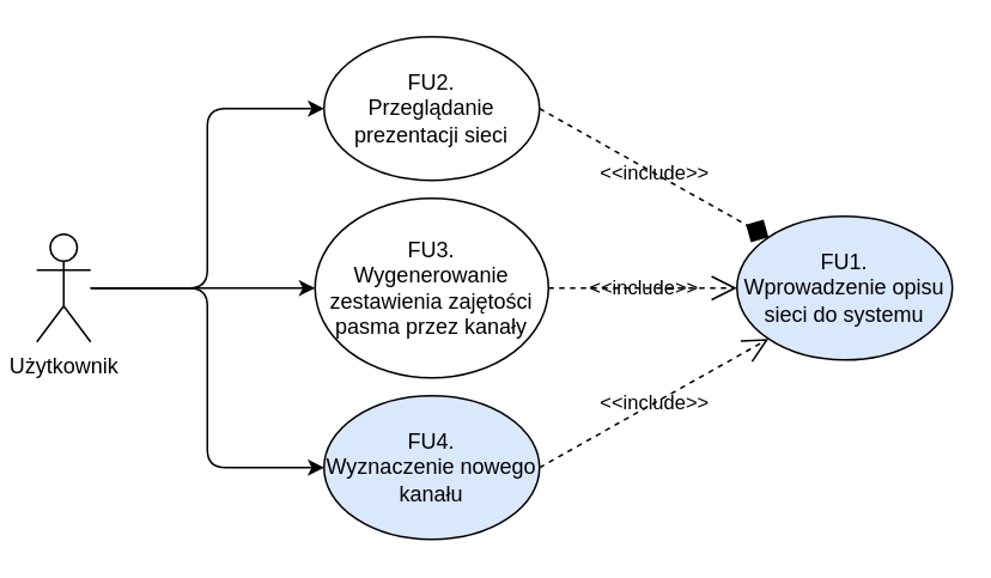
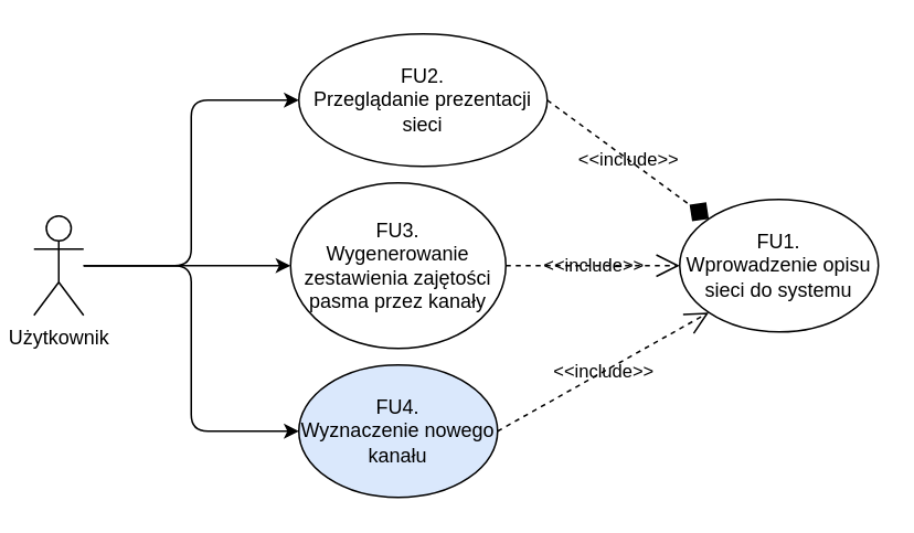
  <mxCell id="0" />
  <mxCell id="1" parent="0" />
  <mxCell id="2" style="edgeStyle=orthogonalEdgeStyle;orthogonalLoop=1;jettySize=auto;html=1;entryX=0;entryY=0.5;entryDx=0;entryDy=0;fontColor=default;labelBackgroundColor=none;" parent="1" source="5" target="7" edge="1"><mxGeometry relative="1" as="geometry" /></mxCell>
  <mxCell id="3" style="edgeStyle=orthogonalEdgeStyle;orthogonalLoop=1;jettySize=auto;html=1;entryX=0;entryY=0.5;entryDx=0;entryDy=0;fontColor=default;labelBackgroundColor=none;" parent="1" source="5" target="8" edge="1"><mxGeometry relative="1" as="geometry" /></mxCell>
  <mxCell id="4" style="edgeStyle=orthogonalEdgeStyle;orthogonalLoop=1;jettySize=auto;html=1;entryX=0;entryY=0.5;entryDx=0;entryDy=0;fontColor=default;labelBackgroundColor=none;" parent="1" source="5" target="9" edge="1"><mxGeometry relative="1" as="geometry" /></mxCell>
  <mxCell id="5" value="&lt;div&gt;Użytkownik&lt;/div&gt;" style="shape=umlActor;verticalLabelPosition=bottom;verticalAlign=top;html=1;outlineConnect=0;labelBackgroundColor=none;" parent="1" vertex="1"><mxGeometry x="20" y="130" width="30" height="60" as="geometry" /></mxCell>
- <mxCell id="6" value="&lt;div&gt;FU1.&lt;/div&gt;&lt;div&gt;Wprowadzenie opisu sieci do systemu&lt;br&gt;&lt;/div&gt;" style="ellipse;whiteSpace=wrap;html=1;labelBackgroundColor=none;fillColor=#dae8fc;" parent="1" vertex="1"><mxGeometry x="410" y="120" width="120" height="80" as="geometry" /></mxCell>
- <mxCell id="7" value="&lt;div&gt;FU2.&lt;/div&gt;&lt;div&gt;Przeglądanie prezentacji sieci&lt;br&gt;&lt;/div&gt;" style="ellipse;whiteSpace=wrap;html=1;labelBackgroundColor=none;" parent="1" vertex="1"><mxGeometry x="180" y="20" width="120" height="80" as="geometry" /></mxCell>
+ <mxCell id="6" value="&lt;div&gt;FU1.&lt;/div&gt;&lt;div&gt;Wprowadzenie opisu sieci do systemu&lt;br&gt;&lt;/div&gt;" style="ellipse;whiteSpace=wrap;html=1;labelBackgroundColor=none;" parent="1" vertex="1"><mxGeometry x="410" y="120" width="120" height="80" as="geometry" /></mxCell>
+ <mxCell id="7" value="&lt;div&gt;FU2.&lt;/div&gt;&lt;div&gt;Przeglądanie prezentacji sieci&lt;br&gt;&lt;/div&gt;" style="ellipse;whiteSpace=wrap;html=1;labelBackgroundColor=none;" parent="1" vertex="1"><mxGeometry x="180" y="20" width="150" height="80" as="geometry" /></mxCell>
  <mxCell id="8" value="&lt;div&gt;FU3.&lt;/div&gt;&lt;div&gt;Wygenerowanie zestawienia zajętości pasma przez kanały&lt;br&gt;&lt;/div&gt;" style="ellipse;whiteSpace=wrap;html=1;labelBackgroundColor=none;" parent="1" vertex="1"><mxGeometry x="175" y="110" width="130" height="100" as="geometry" /></mxCell>
  <mxCell id="9" value="&lt;div&gt;FU4.&lt;/div&gt;&lt;div&gt;Wyznaczenie nowego kanału&lt;br&gt;&lt;/div&gt;" style="ellipse;whiteSpace=wrap;html=1;labelBackgroundColor=none;fillColor=#dae8fc;" parent="1" vertex="1"><mxGeometry x="180" y="220" width="120" height="80" as="geometry" /></mxCell>
  <mxCell id="10" value="&amp;lt;&amp;lt;include&amp;gt;&amp;gt;" style="endArrow=diamond;endSize=12;dashed=1;html=1;fontColor=default;exitX=1;exitY=0.5;exitDx=0;exitDy=0;entryX=0;entryY=0;entryDx=0;entryDy=0;labelBackgroundColor=none;" parent="1" source="7" target="6" edge="1"><mxGeometry width="160" relative="1" as="geometry"><mxPoint x="310" y="59.66" as="sourcePoint" /><mxPoint x="470" y="59.66" as="targetPoint" /></mxGeometry></mxCell>
  <mxCell id="11" value="&amp;lt;&amp;lt;include&amp;gt;&amp;gt;" style="endArrow=open;endSize=12;dashed=1;html=1;fontColor=default;exitX=1;exitY=0.5;exitDx=0;exitDy=0;entryX=0;entryY=0.5;entryDx=0;entryDy=0;labelBackgroundColor=none;" parent="1" source="8" target="6" edge="1"><mxGeometry width="160" relative="1" as="geometry"><mxPoint x="310" y="180" as="sourcePoint" /><mxPoint x="418" y="252" as="targetPoint" /></mxGeometry></mxCell>
  <mxCell id="12" value="&amp;lt;&amp;lt;include&amp;gt;&amp;gt;" style="endArrow=open;endSize=12;dashed=1;html=1;fontColor=default;exitX=1;exitY=0.5;exitDx=0;exitDy=0;entryX=0;entryY=1;entryDx=0;entryDy=0;labelBackgroundColor=none;" parent="1" source="9" target="6" edge="1"><mxGeometry width="160" relative="1" as="geometry"><mxPoint x="330" y="270" as="sourcePoint" /><mxPoint x="438" y="342" as="targetPoint" /></mxGeometry></mxCell>
